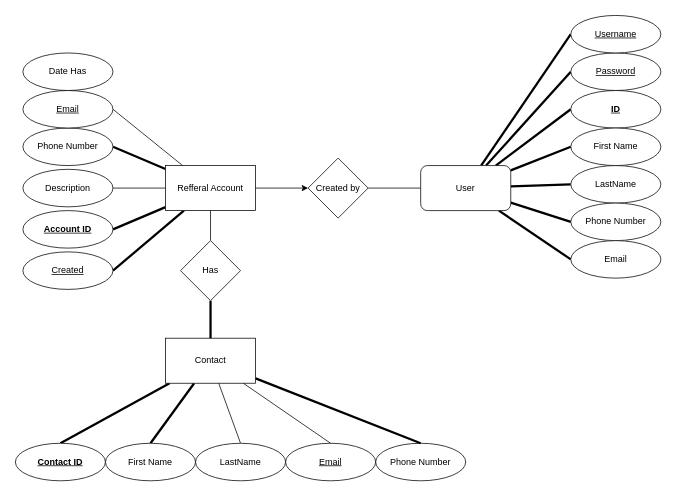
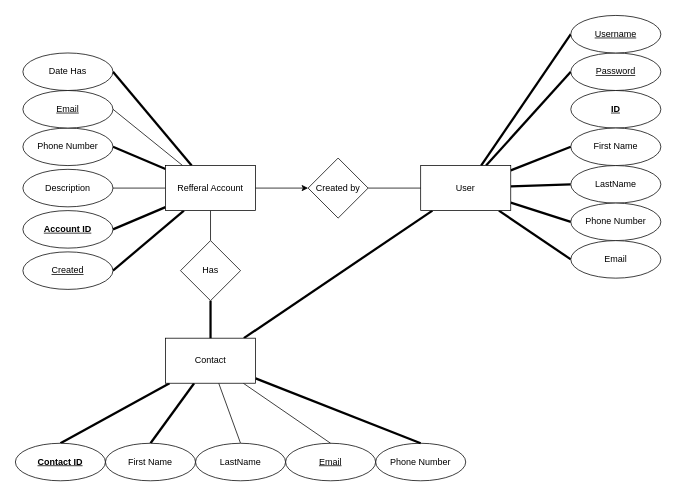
  <mxCell id="0" />
  <mxCell id="1" parent="0" />
+ <mxCell id="2" style="edgeStyle=none;html=1;entryX=1;entryY=0.5;entryDx=0;entryDy=0;endArrow=none;endFill=0;strokeWidth=3;" edge="1" parent="1" source="9" target="22"><mxGeometry relative="1" as="geometry" /></mxCell>
  <mxCell id="3" style="edgeStyle=none;html=1;entryX=1;entryY=0.5;entryDx=0;entryDy=0;endArrow=none;endFill=0;" edge="1" parent="1" source="9" target="21"><mxGeometry relative="1" as="geometry" /></mxCell>
  <mxCell id="4" style="edgeStyle=none;html=1;entryX=1;entryY=0.5;entryDx=0;entryDy=0;endArrow=none;endFill=0;strokeWidth=3;" edge="1" parent="1" source="9" target="19"><mxGeometry relative="1" as="geometry" /></mxCell>
  <mxCell id="5" style="edgeStyle=none;html=1;entryX=1;entryY=0.5;entryDx=0;entryDy=0;endArrow=none;endFill=0;" edge="1" parent="1" source="9" target="37"><mxGeometry relative="1" as="geometry" /></mxCell>
  <mxCell id="6" style="edgeStyle=none;html=1;entryX=1;entryY=0.5;entryDx=0;entryDy=0;endArrow=none;endFill=0;strokeWidth=3;" edge="1" parent="1" source="9" target="20"><mxGeometry relative="1" as="geometry" /></mxCell>
  <mxCell id="7" style="edgeStyle=none;html=1;entryX=1;entryY=0.5;entryDx=0;entryDy=0;endArrow=none;endFill=0;strokeWidth=3;" edge="1" parent="1" source="9" target="18"><mxGeometry relative="1" as="geometry" /></mxCell>
  <mxCell id="8" value="" style="edgeStyle=none;html=1;endArrow=none;endFill=0;strokeWidth=1;" edge="1" parent="1" source="9" target="39"><mxGeometry relative="1" as="geometry" /></mxCell>
  <mxCell id="9" value="Refferal Account" style="rounded=0;whiteSpace=wrap;html=1;" parent="1" vertex="1"><mxGeometry x="220" y="220" width="120" height="60" as="geometry" /></mxCell>
- <mxCell id="10" style="edgeStyle=none;html=1;entryX=0;entryY=0.5;entryDx=0;entryDy=0;endArrow=none;endFill=0;strokeWidth=3;" edge="1" parent="1" source="17" target="23"><mxGeometry relative="1" as="geometry" /></mxCell>
+ <mxCell id="10" style="edgeStyle=none;html=1;endArrow=none;endFill=0;strokeWidth=3;" edge="1" parent="1" source="17" target="36"><mxGeometry relative="1" as="geometry" /></mxCell>
  <mxCell id="11" style="edgeStyle=none;html=1;entryX=0;entryY=0.5;entryDx=0;entryDy=0;endArrow=none;endFill=0;strokeWidth=3;" edge="1" parent="1" source="17" target="24"><mxGeometry relative="1" as="geometry" /></mxCell>
  <mxCell id="12" style="edgeStyle=none;html=1;entryX=0;entryY=0.5;entryDx=0;entryDy=0;endArrow=none;endFill=0;strokeWidth=3;" edge="1" parent="1" source="17" target="25"><mxGeometry relative="1" as="geometry" /></mxCell>
  <mxCell id="13" style="edgeStyle=none;html=1;entryX=0;entryY=0.5;entryDx=0;entryDy=0;endArrow=none;endFill=0;strokeWidth=3;" edge="1" parent="1" source="17" target="43"><mxGeometry relative="1" as="geometry" /></mxCell>
  <mxCell id="14" style="edgeStyle=none;html=1;entryX=0;entryY=0.5;entryDx=0;entryDy=0;endArrow=none;endFill=0;strokeWidth=3;" edge="1" parent="1" source="17" target="44"><mxGeometry relative="1" as="geometry" /></mxCell>
  <mxCell id="15" style="edgeStyle=none;html=1;entryX=0;entryY=0.5;entryDx=0;entryDy=0;endArrow=none;endFill=0;strokeWidth=3;" edge="1" parent="1" source="17" target="45"><mxGeometry relative="1" as="geometry" /></mxCell>
  <mxCell id="16" style="edgeStyle=none;html=1;entryX=0;entryY=0.5;entryDx=0;entryDy=0;endArrow=none;endFill=0;strokeWidth=3;" edge="1" parent="1" source="17" target="46"><mxGeometry relative="1" as="geometry" /></mxCell>
- <mxCell id="17" value="User" style="whiteSpace=wrap;html=1;rounded=1;" parent="1" vertex="1"><mxGeometry x="560" y="220" width="120" height="60" as="geometry" /></mxCell>
+ <mxCell id="17" value="User" style="rounded=0;whiteSpace=wrap;html=1;" parent="1" vertex="1"><mxGeometry x="560" y="220" width="120" height="60" as="geometry" /></mxCell>
  <mxCell id="18" value="&lt;u&gt;Created&lt;/u&gt;" style="ellipse;whiteSpace=wrap;html=1;" parent="1" vertex="1"><mxGeometry x="30" y="335" width="120" height="50" as="geometry" /></mxCell>
  <mxCell id="19" value="Phone Number" style="ellipse;whiteSpace=wrap;html=1;" parent="1" vertex="1"><mxGeometry x="30" y="170" width="120" height="50" as="geometry" /></mxCell>
  <mxCell id="20" value="&lt;u&gt;&lt;b&gt;Account ID&lt;/b&gt;&lt;/u&gt;" style="ellipse;whiteSpace=wrap;html=1;" parent="1" vertex="1"><mxGeometry x="30" y="280" width="120" height="50" as="geometry" /></mxCell>
  <mxCell id="21" value="&lt;u&gt;Email&lt;/u&gt;" style="ellipse;whiteSpace=wrap;html=1;" parent="1" vertex="1"><mxGeometry x="30" y="120" width="120" height="50" as="geometry" /></mxCell>
  <mxCell id="22" value="Date Has" style="ellipse;whiteSpace=wrap;html=1;" parent="1" vertex="1"><mxGeometry x="30" y="70" width="120" height="50" as="geometry" /></mxCell>
  <mxCell id="23" value="&lt;b&gt;&lt;u&gt;ID&lt;/u&gt;&lt;/b&gt;" style="ellipse;whiteSpace=wrap;html=1;" parent="1" vertex="1"><mxGeometry x="760" y="120" width="120" height="50" as="geometry" /></mxCell>
  <mxCell id="24" value="First Name" style="ellipse;whiteSpace=wrap;html=1;" parent="1" vertex="1"><mxGeometry x="760" y="170" width="120" height="50" as="geometry" /></mxCell>
  <mxCell id="25" value="LastName" style="ellipse;whiteSpace=wrap;html=1;" parent="1" vertex="1"><mxGeometry x="760" y="220" width="120" height="50" as="geometry" /></mxCell>
  <mxCell id="26" value="Phone Number" style="ellipse;whiteSpace=wrap;html=1;" parent="1" vertex="1"><mxGeometry x="500" y="590" width="120" height="50" as="geometry" /></mxCell>
  <mxCell id="27" value="&lt;u&gt;Email&lt;/u&gt;" style="ellipse;whiteSpace=wrap;html=1;" parent="1" vertex="1"><mxGeometry x="380" y="590" width="120" height="50" as="geometry" /></mxCell>
  <mxCell id="28" value="" style="edgeStyle=none;html=1;endArrow=none;endFill=0;startArrow=classic;startFill=1;" parent="1" source="30" target="9" edge="1"><mxGeometry relative="1" as="geometry" /></mxCell>
  <mxCell id="29" value="" style="edgeStyle=none;html=1;endArrow=none;endFill=0;startArrow=none;startFill=0;" parent="1" source="30" target="17" edge="1"><mxGeometry relative="1" as="geometry" /></mxCell>
  <mxCell id="30" value="Created by" style="rhombus;whiteSpace=wrap;html=1;" parent="1" vertex="1"><mxGeometry x="410" y="210" width="80" height="80" as="geometry" /></mxCell>
  <mxCell id="31" style="edgeStyle=none;html=1;entryX=0.5;entryY=0;entryDx=0;entryDy=0;endArrow=none;endFill=0;strokeWidth=3;" edge="1" parent="1" source="36" target="42"><mxGeometry relative="1" as="geometry" /></mxCell>
  <mxCell id="32" style="edgeStyle=none;html=1;entryX=0.5;entryY=0;entryDx=0;entryDy=0;endArrow=none;endFill=0;strokeWidth=3;" edge="1" parent="1" source="36" target="40"><mxGeometry relative="1" as="geometry" /></mxCell>
  <mxCell id="33" style="edgeStyle=none;html=1;entryX=0.5;entryY=0;entryDx=0;entryDy=0;endArrow=none;endFill=0;strokeWidth=1;" edge="1" parent="1" source="36" target="41"><mxGeometry relative="1" as="geometry" /></mxCell>
  <mxCell id="34" style="edgeStyle=none;html=1;entryX=0.5;entryY=0;entryDx=0;entryDy=0;endArrow=none;endFill=0;strokeWidth=1;" edge="1" parent="1" source="36" target="27"><mxGeometry relative="1" as="geometry" /></mxCell>
  <mxCell id="35" style="edgeStyle=none;html=1;entryX=0.5;entryY=0;entryDx=0;entryDy=0;endArrow=none;endFill=0;strokeWidth=3;" edge="1" parent="1" source="36" target="26"><mxGeometry relative="1" as="geometry" /></mxCell>
  <mxCell id="36" value="Contact" style="rounded=0;whiteSpace=wrap;html=1;" parent="1" vertex="1"><mxGeometry x="220" y="450" width="120" height="60" as="geometry" /></mxCell>
  <mxCell id="37" value="Description" style="ellipse;whiteSpace=wrap;html=1;" parent="1" vertex="1"><mxGeometry x="30" y="225" width="120" height="50" as="geometry" /></mxCell>
  <mxCell id="38" value="" style="edgeStyle=none;html=1;endArrow=none;endFill=0;strokeWidth=3;" edge="1" parent="1" source="39" target="36"><mxGeometry relative="1" as="geometry" /></mxCell>
  <mxCell id="39" value="Has" style="rhombus;whiteSpace=wrap;html=1;" vertex="1" parent="1"><mxGeometry x="240" y="320" width="80" height="80" as="geometry" /></mxCell>
  <mxCell id="40" value="First Name" style="ellipse;whiteSpace=wrap;html=1;" vertex="1" parent="1"><mxGeometry x="140" y="590" width="120" height="50" as="geometry" /></mxCell>
  <mxCell id="41" value="LastName" style="ellipse;whiteSpace=wrap;html=1;" vertex="1" parent="1"><mxGeometry x="260" y="590" width="120" height="50" as="geometry" /></mxCell>
  <mxCell id="42" value="&lt;u&gt;&lt;b&gt;Contact ID&lt;/b&gt;&lt;/u&gt;" style="ellipse;whiteSpace=wrap;html=1;" vertex="1" parent="1"><mxGeometry x="20" y="590" width="120" height="50" as="geometry" /></mxCell>
  <mxCell id="43" value="Phone Number" style="ellipse;whiteSpace=wrap;html=1;" vertex="1" parent="1"><mxGeometry x="760" y="270" width="120" height="50" as="geometry" /></mxCell>
  <mxCell id="44" value="Email" style="ellipse;whiteSpace=wrap;html=1;" vertex="1" parent="1"><mxGeometry x="760" y="320" width="120" height="50" as="geometry" /></mxCell>
  <mxCell id="45" value="&lt;u&gt;Password&lt;/u&gt;" style="ellipse;whiteSpace=wrap;html=1;" vertex="1" parent="1"><mxGeometry x="760" y="70" width="120" height="50" as="geometry" /></mxCell>
  <mxCell id="46" value="&lt;u&gt;Username&lt;/u&gt;" style="ellipse;whiteSpace=wrap;html=1;" vertex="1" parent="1"><mxGeometry x="760" y="20" width="120" height="50" as="geometry" /></mxCell>
